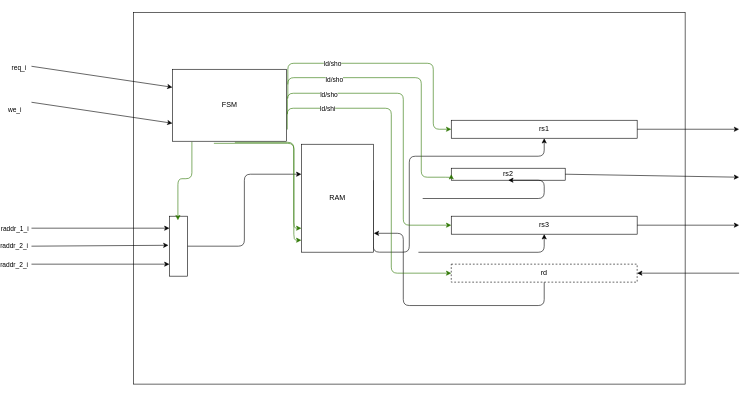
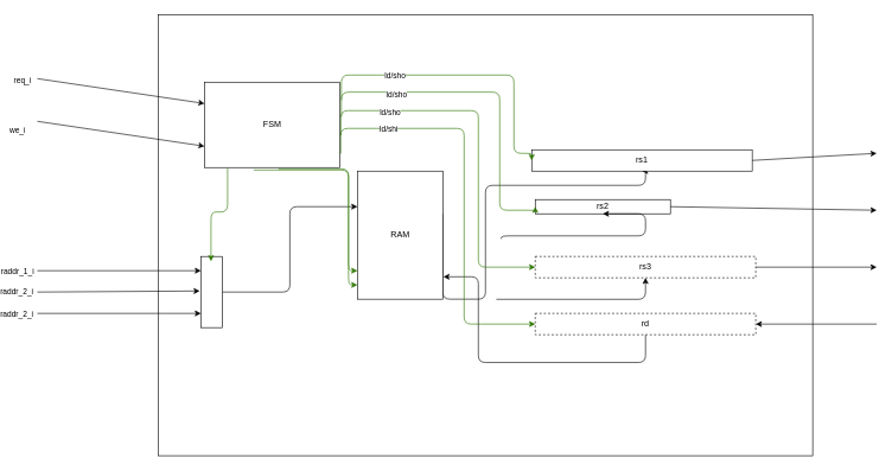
  <mxCell id="0" />
  <mxCell id="1" parent="0" />
  <mxCell id="2" value="" style="rounded=0;whiteSpace=wrap;html=1;" vertex="1" parent="1"><mxGeometry x="190" y="20" width="920" height="620" as="geometry" /></mxCell>
  <mxCell id="3" style="edgeStyle=orthogonalEdgeStyle;html=1;exitX=0;exitY=0;exitDx=120;exitDy=60;exitPerimeter=0;entryX=0.5;entryY=1;entryDx=0;entryDy=0;" edge="1" parent="1" source="4" target="5"><mxGeometry relative="1" as="geometry"><Array as="points"><mxPoint x="650" y="420" /><mxPoint x="650" y="260" /><mxPoint x="875" y="260" /></Array></mxGeometry></mxCell>
  <mxCell id="4" value="RAM" style="externalPins=0;recursiveResize=0;shadow=0;dashed=0;align=center;html=1;strokeWidth=1;shape=mxgraph.rtl.abstract.entity;container=1;collapsible=0;kind=sequential;drawPins=0;left=3;right=2;bottom=0;top=0;" vertex="1" parent="1"><mxGeometry x="470" y="240" width="120" height="180" as="geometry" /></mxCell>
- <mxCell id="5" value="rs1" style="rounded=0;whiteSpace=wrap;html=1;" vertex="1" parent="1"><mxGeometry x="720" y="200" width="310" height="30" as="geometry" /></mxCell>
+ <mxCell id="5" value="rs1" style="rounded=0;whiteSpace=wrap;html=1;" vertex="1" parent="1"><mxGeometry x="715" y="210" width="310" height="30" as="geometry" /></mxCell>
  <mxCell id="6" value="rs2" style="rounded=0;whiteSpace=wrap;html=1;" vertex="1" parent="1"><mxGeometry x="720" y="280" width="190" height="20" as="geometry" /></mxCell>
- <mxCell id="7" value="rs3" style="rounded=0;whiteSpace=wrap;html=1;" vertex="1" parent="1"><mxGeometry x="720" y="360" width="310" height="30" as="geometry" /></mxCell>
+ <mxCell id="7" value="rs3" style="rounded=0;whiteSpace=wrap;html=1;dashed=1;" vertex="1" parent="1"><mxGeometry x="720" y="360" width="310" height="30" as="geometry" /></mxCell>
  <mxCell id="8" style="edgeStyle=orthogonalEdgeStyle;html=1;entryX=1.007;entryY=0.825;entryDx=0;entryDy=0;entryPerimeter=0;exitX=0.5;exitY=1;exitDx=0;exitDy=0;" edge="1" parent="1" source="9" target="4"><mxGeometry relative="1" as="geometry"><Array as="points"><mxPoint x="875" y="509" /><mxPoint x="640" y="509" /></Array></mxGeometry></mxCell>
  <mxCell id="9" value="rd" style="rounded=0;whiteSpace=wrap;html=1;dashed=1;" vertex="1" parent="1"><mxGeometry x="720" y="440" width="310" height="30" as="geometry" /></mxCell>
  <mxCell id="10" value="" style="endArrow=classic;html=1;exitX=0.264;exitY=1.001;exitDx=0;exitDy=0;exitPerimeter=0;entryX=0.5;entryY=1;entryDx=0;entryDy=0;edgeStyle=orthogonalEdgeStyle;" edge="1" parent="1" source="3" target="7"><mxGeometry width="50" height="50" relative="1" as="geometry"><mxPoint x="770" y="460" as="sourcePoint" /><mxPoint x="910" y="420" as="targetPoint" /><Array as="points"><mxPoint x="875" y="420" /></Array></mxGeometry></mxCell>
  <mxCell id="11" value="" style="endArrow=classic;html=1;exitX=0.289;exitY=0.529;exitDx=0;exitDy=0;exitPerimeter=0;entryX=0.5;entryY=1;entryDx=0;entryDy=0;edgeStyle=orthogonalEdgeStyle;" edge="1" parent="1" source="3" target="6"><mxGeometry width="50" height="50" relative="1" as="geometry"><mxPoint x="800" y="380" as="sourcePoint" /><mxPoint x="850" y="330" as="targetPoint" /><Array as="points"><mxPoint x="875" y="331" /></Array></mxGeometry></mxCell>
  <mxCell id="12" value="" style="endArrow=classic;html=1;exitX=1;exitY=0.5;exitDx=0;exitDy=0;" edge="1" parent="1" source="5"><mxGeometry width="50" height="50" relative="1" as="geometry"><mxPoint x="1160" y="270" as="sourcePoint" /><mxPoint x="1200" y="215" as="targetPoint" /></mxGeometry></mxCell>
  <mxCell id="13" value="" style="endArrow=classic;html=1;exitX=1;exitY=0.5;exitDx=0;exitDy=0;" edge="1" parent="1" source="6"><mxGeometry width="50" height="50" relative="1" as="geometry"><mxPoint x="1050" y="295" as="sourcePoint" /><mxPoint x="1200" y="295" as="targetPoint" /></mxGeometry></mxCell>
  <mxCell id="14" value="" style="endArrow=classic;html=1;entryX=1;entryY=0.5;entryDx=0;entryDy=0;" edge="1" parent="1" target="9"><mxGeometry width="50" height="50" relative="1" as="geometry"><mxPoint x="1200" y="455" as="sourcePoint" /><mxPoint x="1210" y="305" as="targetPoint" /></mxGeometry></mxCell>
  <mxCell id="15" value="" style="endArrow=classic;html=1;exitX=1;exitY=0.5;exitDx=0;exitDy=0;" edge="1" parent="1" source="7"><mxGeometry width="50" height="50" relative="1" as="geometry"><mxPoint x="1050" y="374.66" as="sourcePoint" /><mxPoint x="1200" y="375" as="targetPoint" /></mxGeometry></mxCell>
  <mxCell id="16" style="edgeStyle=orthogonalEdgeStyle;html=1;entryX=0;entryY=0;entryDx=0;entryDy=50;entryPerimeter=0;" edge="1" parent="1" source="17" target="4"><mxGeometry relative="1" as="geometry" /></mxCell>
  <mxCell id="17" value="" style="externalPins=0;recursiveResize=0;shadow=0;dashed=0;align=center;html=1;strokeWidth=1;shape=mxgraph.rtl.abstract.entity;container=1;collapsible=0;kind=mux;drawPins=0;left=4;right=1;bottom=0;top=0;" vertex="1" parent="1"><mxGeometry x="250" y="360" width="30" height="100" as="geometry" /></mxCell>
  <mxCell id="18" value="" style="endArrow=classic;html=1;entryX=0;entryY=0;entryDx=0;entryDy=20;entryPerimeter=0;" edge="1" parent="1" target="17"><mxGeometry width="50" height="50" relative="1" as="geometry"><mxPoint x="20" y="380" as="sourcePoint" /><mxPoint x="70" y="350" as="targetPoint" /></mxGeometry></mxCell>
  <mxCell id="19" value="raddr_1_i" style="edgeLabel;html=1;align=center;verticalAlign=middle;resizable=0;points=[];" vertex="1" connectable="0" parent="18"><mxGeometry x="-0.891" relative="1" as="geometry"><mxPoint x="-42" as="offset" /></mxGeometry></mxCell>
  <mxCell id="20" value="" style="endArrow=classic;html=1;entryX=-0.056;entryY=0.485;entryDx=0;entryDy=0;entryPerimeter=0;" edge="1" parent="1" target="17"><mxGeometry width="50" height="50" relative="1" as="geometry"><mxPoint x="20" y="410" as="sourcePoint" /><mxPoint x="240" y="409.58" as="targetPoint" /></mxGeometry></mxCell>
  <mxCell id="21" value="raddr_2_i" style="edgeLabel;html=1;align=center;verticalAlign=middle;resizable=0;points=[];" vertex="1" connectable="0" parent="20"><mxGeometry x="-0.766" y="-1" relative="1" as="geometry"><mxPoint x="-57" y="-1" as="offset" /></mxGeometry></mxCell>
  <mxCell id="22" value="" style="endArrow=classic;html=1;entryX=0;entryY=0;entryDx=0;entryDy=80;entryPerimeter=0;" edge="1" parent="1" target="17"><mxGeometry width="50" height="50" relative="1" as="geometry"><mxPoint x="20" y="440" as="sourcePoint" /><mxPoint x="220" y="430" as="targetPoint" /></mxGeometry></mxCell>
  <mxCell id="23" value="raddr_2_i" style="edgeLabel;html=1;align=center;verticalAlign=middle;resizable=0;points=[];" vertex="1" connectable="0" parent="22"><mxGeometry x="-0.775" y="-3" relative="1" as="geometry"><mxPoint x="-56" y="-3" as="offset" /></mxGeometry></mxCell>
  <mxCell id="24" value="FSM" style="externalPins=0;recursiveResize=0;shadow=0;dashed=0;align=center;html=1;strokeWidth=1;shape=mxgraph.rtl.abstract.entity;container=1;collapsible=0;kind=sequential;drawPins=0;left=3;right=2;bottom=0;top=0;" vertex="1" parent="1"><mxGeometry x="255" y="115" width="190" height="120" as="geometry" /></mxCell>
  <mxCell id="25" value="" style="endArrow=classic;html=1;entryX=0;entryY=0.5;entryDx=0;entryDy=0;exitX=1.013;exitY=0.21;exitDx=0;exitDy=0;exitPerimeter=0;edgeStyle=orthogonalEdgeStyle;fillColor=#60a917;strokeColor=#2D7600;" edge="1" parent="1" source="24" target="5"><mxGeometry width="50" height="50" relative="1" as="geometry"><mxPoint x="570" y="140" as="sourcePoint" /><mxPoint x="620" y="90" as="targetPoint" /><Array as="points"><mxPoint x="690" y="105" /><mxPoint x="690" y="215" /></Array></mxGeometry></mxCell>
  <mxCell id="26" value="ld/sho" style="edgeLabel;html=1;align=center;verticalAlign=middle;resizable=0;points=[];" vertex="1" connectable="0" parent="25"><mxGeometry x="-0.48" relative="1" as="geometry"><mxPoint as="offset" /></mxGeometry></mxCell>
  <mxCell id="27" value="" style="endArrow=classic;html=1;entryX=0;entryY=0.5;entryDx=0;entryDy=0;exitX=1.013;exitY=0.404;exitDx=0;exitDy=0;exitPerimeter=0;edgeStyle=orthogonalEdgeStyle;fillColor=#60a917;strokeColor=#2D7600;" edge="1" parent="1" source="24" target="6"><mxGeometry width="50" height="50" relative="1" as="geometry"><mxPoint x="482.47" y="115.2" as="sourcePoint" /><mxPoint x="730" y="225" as="targetPoint" /><Array as="points"><mxPoint x="670" y="129" /><mxPoint x="670" y="295" /></Array></mxGeometry></mxCell>
  <mxCell id="28" value="ld/sho" style="edgeLabel;html=1;align=center;verticalAlign=middle;resizable=0;points=[];" vertex="1" connectable="0" parent="27"><mxGeometry x="-0.578" y="-2" relative="1" as="geometry"><mxPoint x="10" as="offset" /></mxGeometry></mxCell>
  <mxCell id="29" value="" style="endArrow=classic;html=1;exitX=1.009;exitY=0.626;exitDx=0;exitDy=0;exitPerimeter=0;edgeStyle=orthogonalEdgeStyle;fillColor=#60a917;strokeColor=#2D7600;entryX=0;entryY=0.5;entryDx=0;entryDy=0;" edge="1" parent="1" source="24" target="7"><mxGeometry width="50" height="50" relative="1" as="geometry"><mxPoint x="482.47" y="138.48" as="sourcePoint" /><mxPoint x="710" y="375" as="targetPoint" /><Array as="points"><mxPoint x="640" y="155" /><mxPoint x="640" y="375" /></Array></mxGeometry></mxCell>
  <mxCell id="30" value="ld/sho" style="edgeLabel;html=1;align=center;verticalAlign=middle;resizable=0;points=[];" vertex="1" connectable="0" parent="29"><mxGeometry x="-0.606" y="-1" relative="1" as="geometry"><mxPoint as="offset" /></mxGeometry></mxCell>
  <mxCell id="31" value="" style="endArrow=classic;html=1;exitX=1.008;exitY=0.837;exitDx=0;exitDy=0;exitPerimeter=0;edgeStyle=orthogonalEdgeStyle;fillColor=#60a917;strokeColor=#2D7600;entryX=0;entryY=0.5;entryDx=0;entryDy=0;" edge="1" parent="1" source="24" target="9"><mxGeometry width="50" height="50" relative="1" as="geometry"><mxPoint x="490" y="170.12" as="sourcePoint" /><mxPoint x="738.29" y="390" as="targetPoint" /><Array as="points"><mxPoint x="620" y="180" /><mxPoint x="620" y="455" /></Array></mxGeometry></mxCell>
  <mxCell id="32" value="ld/shi" style="edgeLabel;html=1;align=center;verticalAlign=middle;resizable=0;points=[];" vertex="1" connectable="0" parent="31"><mxGeometry x="-0.649" relative="1" as="geometry"><mxPoint as="offset" /></mxGeometry></mxCell>
  <mxCell id="33" value="" style="endArrow=classic;html=1;entryX=0;entryY=0;entryDx=0;entryDy=30;entryPerimeter=0;" edge="1" parent="1" target="24"><mxGeometry width="50" height="50" relative="1" as="geometry"><mxPoint x="20" y="110" as="sourcePoint" /><mxPoint x="200" y="110" as="targetPoint" /></mxGeometry></mxCell>
  <mxCell id="34" value="req_i" style="edgeLabel;html=1;align=center;verticalAlign=middle;resizable=0;points=[];" vertex="1" connectable="0" parent="33"><mxGeometry x="-0.859" y="-2" relative="1" as="geometry"><mxPoint x="-38" y="-2" as="offset" /></mxGeometry></mxCell>
  <mxCell id="35" value="" style="endArrow=classic;html=1;entryX=0;entryY=0;entryDx=0;entryDy=90;entryPerimeter=0;" edge="1" parent="1" target="24"><mxGeometry width="50" height="50" relative="1" as="geometry"><mxPoint x="20" y="170" as="sourcePoint" /><mxPoint x="260" y="170" as="targetPoint" /></mxGeometry></mxCell>
  <mxCell id="36" value="we_i" style="edgeLabel;html=1;align=center;verticalAlign=middle;resizable=0;points=[];" vertex="1" connectable="0" parent="35"><mxGeometry x="-0.314" relative="1" as="geometry"><mxPoint x="-109" as="offset" /></mxGeometry></mxCell>
  <mxCell id="37" value="" style="endArrow=classic;html=1;exitX=0.171;exitY=1.008;exitDx=0;exitDy=0;exitPerimeter=0;entryX=0.472;entryY=0.068;entryDx=0;entryDy=0;entryPerimeter=0;edgeStyle=orthogonalEdgeStyle;fillColor=#60a917;strokeColor=#2D7600;" edge="1" parent="1" source="24" target="17"><mxGeometry width="50" height="50" relative="1" as="geometry"><mxPoint x="380" y="320" as="sourcePoint" /><mxPoint x="430" y="270" as="targetPoint" /></mxGeometry></mxCell>
  <mxCell id="38" value="" style="endArrow=classic;html=1;exitX=0.364;exitY=1.029;exitDx=0;exitDy=0;exitPerimeter=0;entryX=0;entryY=0.889;entryDx=0;entryDy=0;entryPerimeter=0;edgeStyle=orthogonalEdgeStyle;fillColor=#60a917;strokeColor=#2D7600;" edge="1" parent="1" source="24" target="4"><mxGeometry width="50" height="50" relative="1" as="geometry"><mxPoint x="368.33" y="340" as="sourcePoint" /><mxPoint x="320" y="505.84" as="targetPoint" /></mxGeometry></mxCell>
  <mxCell id="39" value="" style="endArrow=classic;html=1;exitX=0.548;exitY=1.015;exitDx=0;exitDy=0;exitPerimeter=0;entryX=0;entryY=0.778;entryDx=0;entryDy=0;entryPerimeter=0;edgeStyle=orthogonalEdgeStyle;fillColor=#60a917;strokeColor=#2D7600;" edge="1" parent="1" source="24" target="4"><mxGeometry width="50" height="50" relative="1" as="geometry"><mxPoint x="359.16" y="213.48" as="sourcePoint" /><mxPoint x="450" y="530.02" as="targetPoint" /></mxGeometry></mxCell>
